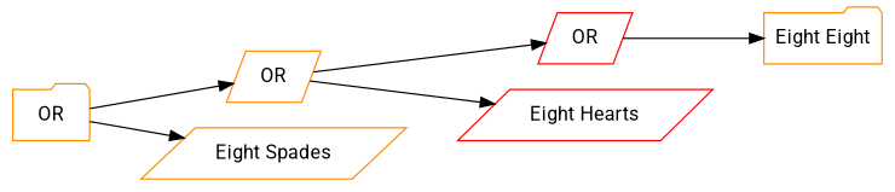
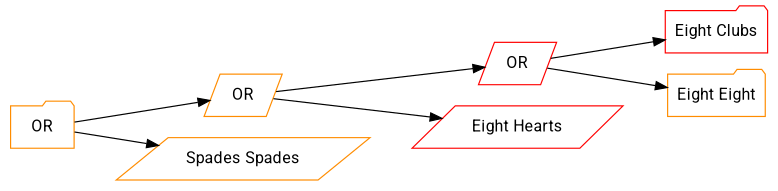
  digraph {
    fontname=Roboto
    rankdir=LR
    splines=spline
    node [color=darkorange fontname=Roboto shape=parallelogram]
    edge [fontname=Roboto]
    n1 [label=OR shape=folder]
    n2 [label=OR]
-   n3 [label="Eight Spades"]
+   n3 [label="Spades Spades"]
    n4 [color=red label=OR]
    n5 [color=red label="Eight Hearts"]
+   n6 [color=red label="Eight Clubs" shape=folder]
    n7 [label="Eight Eight" shape=folder]
    n1 -> n2
    n1 -> n3
    n2 -> n4
    n2 -> n5
+   n4 -> n6
    n4 -> n7
  }
